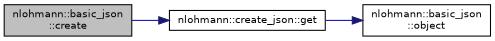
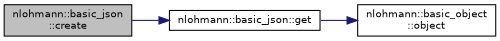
  digraph {
    rankdir=LR
    node [color=black fillcolor=white fontname=Helvetica fontsize=10 shape=record style=filled]
    edge [color=midnightblue fontname=Helvetica fontsize=10 labelfontname=Helvetica labelfontsize=10 style=solid]
    n1 [fillcolor=grey75 fontcolor=black height=0.2 label="nlohmann::basic_json\l::create" width=0.4]
-   n2 [height=0.2 label="nlohmann::create_json::get" width=0.4]
-   n3 [height=0.2 label="nlohmann::basic_json\l::object" width=0.4]
+   n2 [height=0.2 label="nlohmann::basic_json::get" width=0.4]
+   n3 [height=0.2 label="nlohmann::basic_object\l::object" width=0.4]
    n1 -> n2
    n2 -> n3
  }
